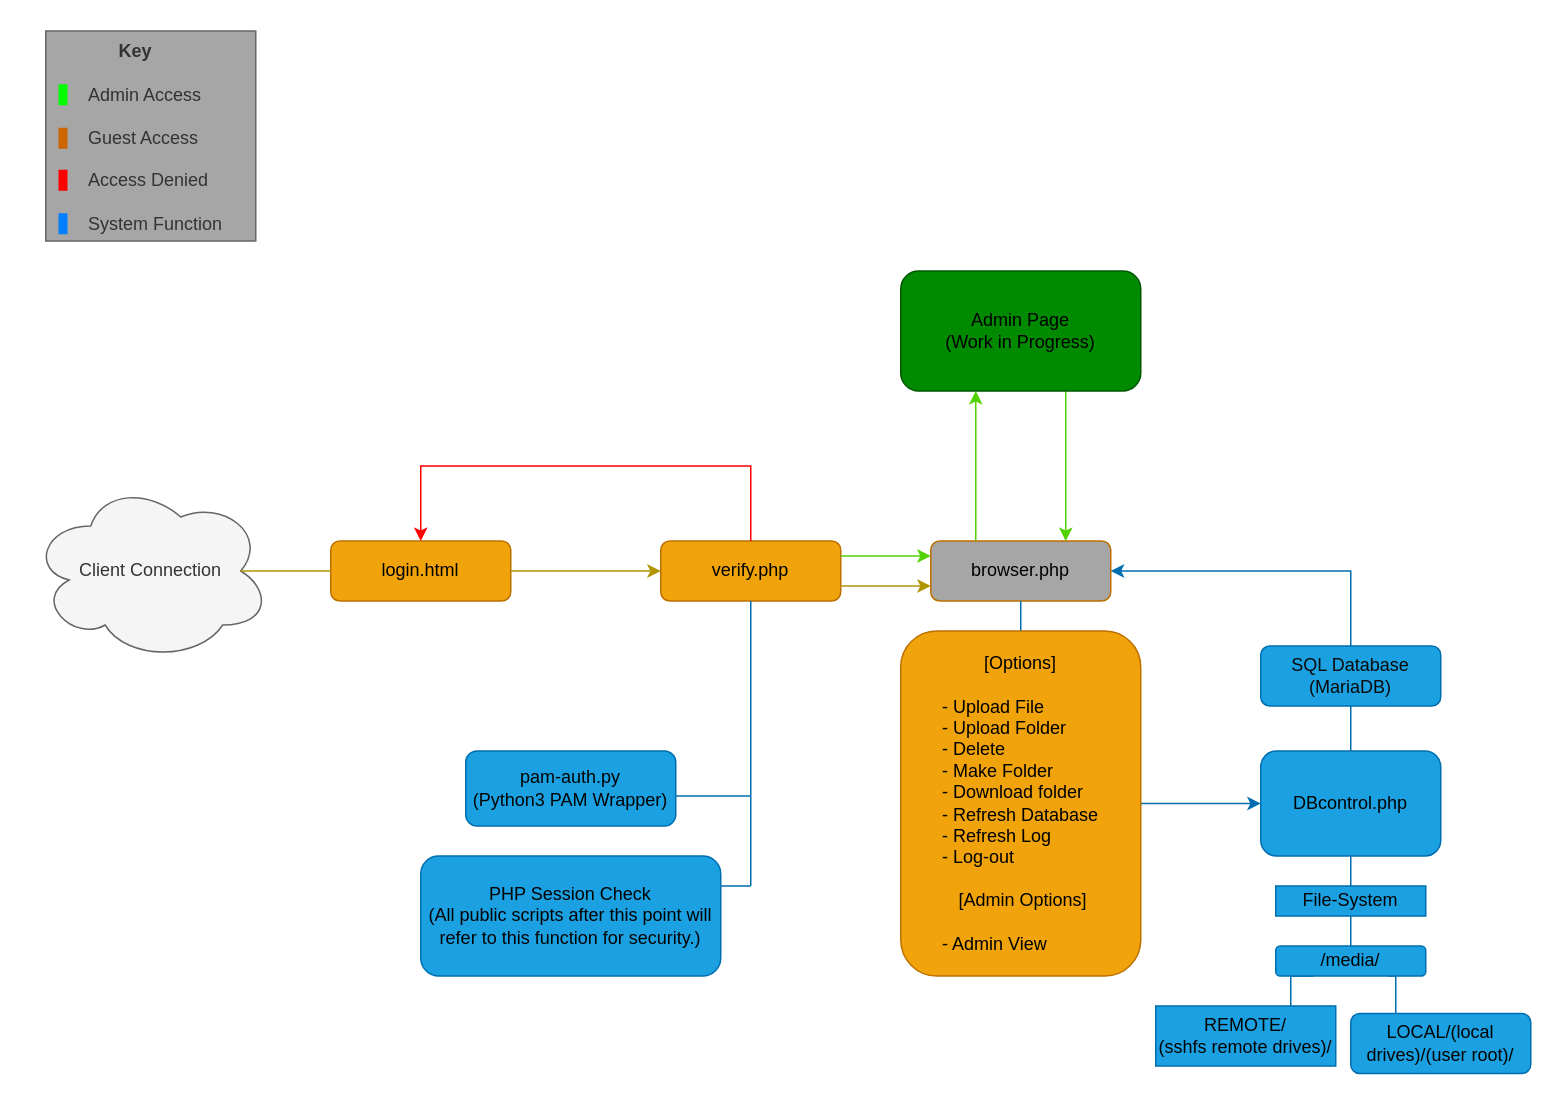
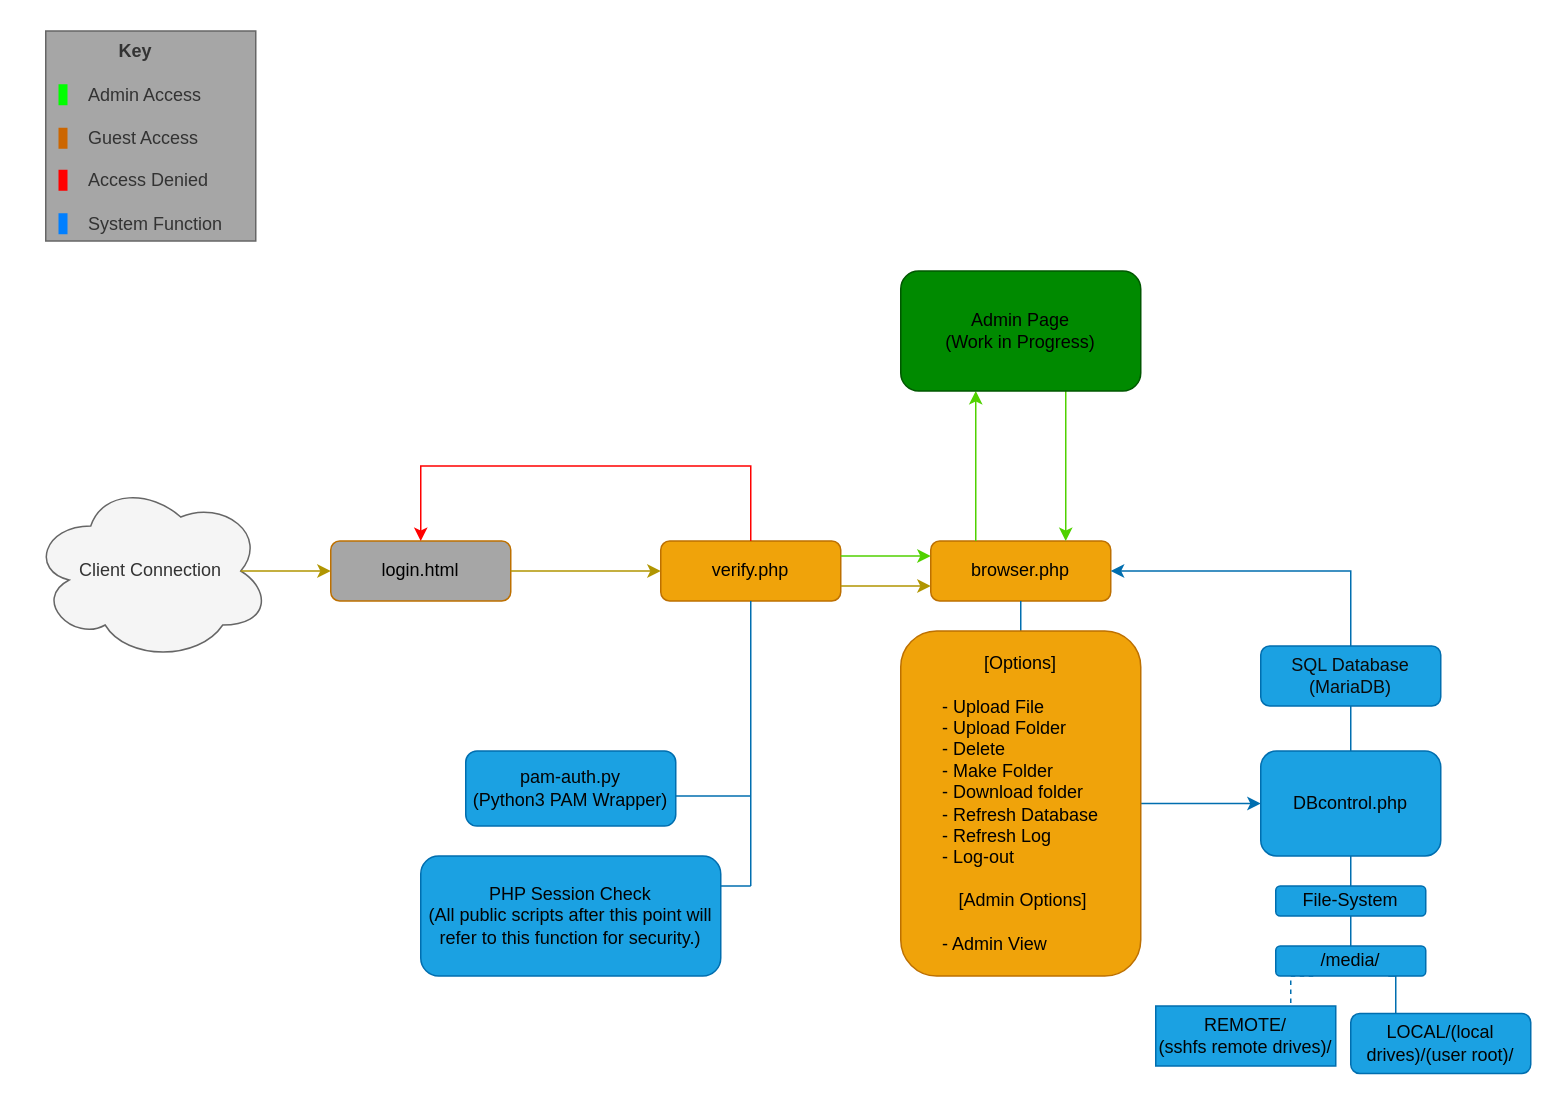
  <mxCell id="0" />
  <mxCell id="1" parent="0" />
- <mxCell id="2" value="login.html" style="rounded=1;whiteSpace=wrap;html=1;fontSize=12;glass=0;strokeWidth=1;shadow=0;fillColor=#f0a30a;fontColor=#000000;strokeColor=#BD7000;" parent="1" vertex="1"><mxGeometry x="220" y="360" width="120" height="40" as="geometry" /></mxCell>
+ <mxCell id="2" value="login.html" style="rounded=1;whiteSpace=wrap;html=1;fontSize=12;glass=0;strokeWidth=1;shadow=0;fillColor=#a6a6a6;fontColor=#000000;strokeColor=#BD7000;" parent="1" vertex="1"><mxGeometry x="220" y="360" width="120" height="40" as="geometry" /></mxCell>
  <mxCell id="3" value="verify.php" style="rounded=1;whiteSpace=wrap;html=1;fontSize=12;glass=0;strokeWidth=1;shadow=0;fillColor=#f0a30a;fontColor=#000000;strokeColor=#BD7000;" parent="1" vertex="1"><mxGeometry x="440" y="360" width="120" height="40" as="geometry" /></mxCell>
  <mxCell id="4" value="Client Connection" style="ellipse;shape=cloud;whiteSpace=wrap;html=1;fillColor=#f5f5f5;fontColor=#333333;strokeColor=#666666;" parent="1" vertex="1"><mxGeometry x="20" y="320" width="160" height="120" as="geometry" /></mxCell>
  <mxCell id="5" value="" style="endArrow=classic;html=1;rounded=0;exitX=1;exitY=0.5;exitDx=0;exitDy=0;entryX=0;entryY=0.5;entryDx=0;entryDy=0;fillColor=#e3c800;strokeColor=#B09500;" parent="1" source="2" target="3" edge="1"><mxGeometry width="50" height="50" relative="1" as="geometry"><mxPoint x="360" y="360" as="sourcePoint" /><mxPoint x="410" y="310" as="targetPoint" /></mxGeometry></mxCell>
- <mxCell id="6" value="" style="endArrow=none;html=1;rounded=0;exitX=0.875;exitY=0.5;exitDx=0;exitDy=0;exitPerimeter=0;entryX=0;entryY=0.5;entryDx=0;entryDy=0;fillColor=#e3c800;strokeColor=#B09500;" parent="1" source="4" target="2" edge="1"><mxGeometry width="50" height="50" relative="1" as="geometry"><mxPoint x="360" y="360" as="sourcePoint" /><mxPoint x="410" y="310" as="targetPoint" /></mxGeometry></mxCell>
- <mxCell id="7" value="browser.php" style="rounded=1;whiteSpace=wrap;html=1;fontSize=12;glass=0;strokeWidth=1;shadow=0;fillColor=#a6a6a6;fontColor=#000000;strokeColor=#BD7000;" parent="1" vertex="1"><mxGeometry x="620" y="360" width="120" height="40" as="geometry" /></mxCell>
+ <mxCell id="6" value="" style="endArrow=classic;html=1;rounded=0;exitX=0.875;exitY=0.5;exitDx=0;exitDy=0;exitPerimeter=0;entryX=0;entryY=0.5;entryDx=0;entryDy=0;fillColor=#e3c800;strokeColor=#B09500;" parent="1" source="4" target="2" edge="1"><mxGeometry width="50" height="50" relative="1" as="geometry"><mxPoint x="360" y="360" as="sourcePoint" /><mxPoint x="410" y="310" as="targetPoint" /></mxGeometry></mxCell>
+ <mxCell id="7" value="browser.php" style="rounded=1;whiteSpace=wrap;html=1;fontSize=12;glass=0;strokeWidth=1;shadow=0;fillColor=#f0a30a;fontColor=#000000;strokeColor=#BD7000;" parent="1" vertex="1"><mxGeometry x="620" y="360" width="120" height="40" as="geometry" /></mxCell>
  <mxCell id="8" value="" style="endArrow=classic;html=1;rounded=0;exitX=0.5;exitY=0;exitDx=0;exitDy=0;entryX=0.5;entryY=0;entryDx=0;entryDy=0;strokeColor=#FF0000;" parent="1" source="3" target="2" edge="1"><mxGeometry width="50" height="50" relative="1" as="geometry"><mxPoint x="520" y="500" as="sourcePoint" /><mxPoint x="260" y="310" as="targetPoint" /><Array as="points"><mxPoint x="500" y="310" /><mxPoint x="280" y="310" /></Array></mxGeometry></mxCell>
  <mxCell id="9" value="" style="endArrow=none;html=1;rounded=0;entryX=0.5;entryY=1;entryDx=0;entryDy=0;fillColor=#1ba1e2;strokeColor=#006EAF;" parent="1" target="3" edge="1"><mxGeometry width="50" height="50" relative="1" as="geometry"><mxPoint x="500" y="590" as="sourcePoint" /><mxPoint x="500" y="410" as="targetPoint" /></mxGeometry></mxCell>
  <mxCell id="10" value="" style="endArrow=none;html=1;rounded=0;fillColor=#1ba1e2;strokeColor=#006EAF;" parent="1" edge="1"><mxGeometry width="50" height="50" relative="1" as="geometry"><mxPoint x="500" y="590" as="sourcePoint" /><mxPoint x="450" y="590" as="targetPoint" /></mxGeometry></mxCell>
  <mxCell id="11" value="" style="endArrow=none;html=1;rounded=0;fillColor=#1ba1e2;strokeColor=#006EAF;" parent="1" edge="1"><mxGeometry width="50" height="50" relative="1" as="geometry"><mxPoint x="500" y="530" as="sourcePoint" /><mxPoint x="450" y="530" as="targetPoint" /></mxGeometry></mxCell>
  <mxCell id="12" value="" style="rounded=0;orthogonalLoop=1;jettySize=auto;html=1;exitX=1;exitY=0.5;exitDx=0;exitDy=0;fillColor=#60a917;strokeColor=#50D100;" parent="1" edge="1"><mxGeometry relative="1" as="geometry"><mxPoint x="560" y="370" as="sourcePoint" /><mxPoint x="620" y="370" as="targetPoint" /></mxGeometry></mxCell>
  <mxCell id="13" value="" style="rounded=0;orthogonalLoop=1;jettySize=auto;html=1;exitX=1;exitY=0.5;exitDx=0;exitDy=0;fillColor=#e3c800;strokeColor=#B09500;" parent="1" edge="1"><mxGeometry relative="1" as="geometry"><mxPoint x="560" y="390" as="sourcePoint" /><mxPoint x="620" y="390" as="targetPoint" /></mxGeometry></mxCell>
  <mxCell id="14" value="&lt;div&gt;pam-auth.py&lt;/div&gt;&lt;div&gt;&lt;span style=&quot;background-color: initial;&quot;&gt;(Python3 PAM Wrapper)&lt;/span&gt;&lt;br&gt;&lt;/div&gt;" style="rounded=1;whiteSpace=wrap;html=1;fontSize=12;glass=0;strokeWidth=1;shadow=0;fillColor=#1ba1e2;fontColor=#030303;strokeColor=#006EAF;" parent="1" vertex="1"><mxGeometry x="310" y="500" width="140" height="50" as="geometry" /></mxCell>
  <mxCell id="15" value="&lt;div&gt;PHP Session Check&lt;/div&gt;&lt;div&gt;(All public scripts after this point will refer to this function for security.)&lt;/div&gt;" style="rounded=1;whiteSpace=wrap;html=1;fontSize=12;glass=0;strokeWidth=1;shadow=0;fillColor=#1ba1e2;fontColor=#030303;strokeColor=#006EAF;" parent="1" vertex="1"><mxGeometry x="280" y="570" width="200" height="80" as="geometry" /></mxCell>
  <mxCell id="16" value="" style="rounded=0;orthogonalLoop=1;jettySize=auto;html=1;exitX=1;exitY=0.5;exitDx=0;exitDy=0;strokeColor=#50D100;" parent="1" edge="1"><mxGeometry relative="1" as="geometry"><mxPoint x="650" y="360" as="sourcePoint" /><mxPoint x="650" y="260" as="targetPoint" /></mxGeometry></mxCell>
  <mxCell id="17" value="" style="rounded=0;orthogonalLoop=1;jettySize=auto;html=1;exitX=1;exitY=0.5;exitDx=0;exitDy=0;strokeColor=#50D100;" parent="1" edge="1"><mxGeometry relative="1" as="geometry"><mxPoint x="710" y="260" as="sourcePoint" /><mxPoint x="710" y="360" as="targetPoint" /></mxGeometry></mxCell>
  <mxCell id="18" value="" style="endArrow=none;html=1;rounded=0;exitX=0.5;exitY=1;exitDx=0;exitDy=0;fillColor=#1ba1e2;strokeColor=#006EAF;" parent="1" source="7" edge="1"><mxGeometry width="50" height="50" relative="1" as="geometry"><mxPoint x="480" y="430" as="sourcePoint" /><mxPoint x="680" y="420" as="targetPoint" /></mxGeometry></mxCell>
  <mxCell id="19" style="edgeStyle=orthogonalEdgeStyle;rounded=0;orthogonalLoop=1;jettySize=auto;html=1;exitX=1;exitY=0.5;exitDx=0;exitDy=0;fillColor=#1ba1e2;strokeColor=#006EAF;" parent="1" source="20" edge="1"><mxGeometry relative="1" as="geometry"><mxPoint x="840" y="535" as="targetPoint" /></mxGeometry></mxCell>
  <mxCell id="20" value="&lt;div&gt;[Options]&lt;/div&gt;&lt;div&gt;&lt;br&gt;&lt;/div&gt;&lt;div style=&quot;text-align: left;&quot;&gt;- Upload File&lt;/div&gt;&lt;div style=&quot;text-align: left;&quot;&gt;- Upload Folder&lt;/div&gt;&lt;div style=&quot;text-align: left;&quot;&gt;- Delete&lt;/div&gt;&lt;div style=&quot;text-align: left;&quot;&gt;- Make Folder&lt;/div&gt;&lt;div style=&quot;text-align: left;&quot;&gt;- Download folder&lt;/div&gt;&lt;div style=&quot;text-align: left;&quot;&gt;- Refresh Database&lt;/div&gt;&lt;div style=&quot;text-align: left;&quot;&gt;- Refresh Log&lt;/div&gt;&lt;div style=&quot;text-align: left;&quot;&gt;- Log-out&lt;/div&gt;&lt;div&gt;&lt;br&gt;&lt;/div&gt;&lt;div&gt;&amp;nbsp;[Admin Options]&lt;/div&gt;&lt;div&gt;&lt;br&gt;&lt;/div&gt;&lt;div style=&quot;text-align: left;&quot;&gt;- Admin View&amp;nbsp; &amp;nbsp; &amp;nbsp; &amp;nbsp;&lt;/div&gt;" style="rounded=1;whiteSpace=wrap;html=1;fontSize=12;glass=0;strokeWidth=1;shadow=0;fillColor=#f0a30a;fontColor=#000000;strokeColor=#BD7000;" parent="1" vertex="1"><mxGeometry x="600" y="420" width="160" height="230" as="geometry" /></mxCell>
  <mxCell id="21" value="Admin Page&lt;br&gt;(Work in Progress)" style="rounded=1;whiteSpace=wrap;html=1;fontSize=12;glass=0;strokeWidth=1;shadow=0;fillColor=#008a00;fontColor=#000000;strokeColor=#005700;" parent="1" vertex="1"><mxGeometry x="600" y="180" width="160" height="80" as="geometry" /></mxCell>
  <mxCell id="22" style="edgeStyle=orthogonalEdgeStyle;rounded=0;orthogonalLoop=1;jettySize=auto;html=1;exitX=0.5;exitY=1;exitDx=0;exitDy=0;entryX=0.5;entryY=0;entryDx=0;entryDy=0;endArrow=none;endFill=0;fillColor=#1ba1e2;strokeColor=#006EAF;" parent="1" source="24" target="26" edge="1"><mxGeometry relative="1" as="geometry" /></mxCell>
  <mxCell id="23" style="edgeStyle=orthogonalEdgeStyle;rounded=0;orthogonalLoop=1;jettySize=auto;html=1;exitX=0.5;exitY=0;exitDx=0;exitDy=0;entryX=1;entryY=0.5;entryDx=0;entryDy=0;fillColor=#1ba1e2;strokeColor=#006EAF;" parent="1" source="24" target="7" edge="1"><mxGeometry relative="1" as="geometry" /></mxCell>
  <mxCell id="24" value="&lt;div&gt;SQL Database&lt;/div&gt;&lt;div&gt;(MariaDB)&lt;/div&gt;" style="rounded=1;whiteSpace=wrap;html=1;fontSize=12;glass=0;strokeWidth=1;shadow=0;fillColor=#1ba1e2;strokeColor=#006EAF;fontColor=#0A0A0A;" parent="1" vertex="1"><mxGeometry x="840" y="430" width="120" height="40" as="geometry" /></mxCell>
  <mxCell id="25" style="edgeStyle=orthogonalEdgeStyle;rounded=0;orthogonalLoop=1;jettySize=auto;html=1;exitX=0.5;exitY=1;exitDx=0;exitDy=0;entryX=0.5;entryY=0;entryDx=0;entryDy=0;endArrow=none;endFill=0;fillColor=#1ba1e2;strokeColor=#006EAF;" parent="1" source="26" target="28" edge="1"><mxGeometry relative="1" as="geometry" /></mxCell>
  <mxCell id="26" value="DBcontrol.php" style="rounded=1;whiteSpace=wrap;html=1;fontSize=12;glass=0;strokeWidth=1;shadow=0;fillColor=#1ba1e2;fontColor=#030303;strokeColor=#006EAF;" parent="1" vertex="1"><mxGeometry x="840" y="500" width="120" height="70" as="geometry" /></mxCell>
  <mxCell id="27" style="edgeStyle=orthogonalEdgeStyle;rounded=0;orthogonalLoop=1;jettySize=auto;html=1;exitX=0.5;exitY=1;exitDx=0;exitDy=0;entryX=0.5;entryY=0;entryDx=0;entryDy=0;endArrow=none;endFill=0;fillColor=#1ba1e2;strokeColor=#006EAF;" parent="1" source="28" target="31" edge="1"><mxGeometry relative="1" as="geometry" /></mxCell>
- <mxCell id="28" value="File-System" style="whiteSpace=wrap;html=1;fontSize=12;glass=0;strokeWidth=1;shadow=0;fillColor=#1ba1e2;fontColor=#030303;strokeColor=#006EAF;rounded=0;" parent="1" vertex="1"><mxGeometry x="850" y="590" width="100" height="20" as="geometry" /></mxCell>
+ <mxCell id="28" value="File-System" style="rounded=1;whiteSpace=wrap;html=1;fontSize=12;glass=0;strokeWidth=1;shadow=0;fillColor=#1ba1e2;fontColor=#030303;strokeColor=#006EAF;" parent="1" vertex="1"><mxGeometry x="850" y="590" width="100" height="20" as="geometry" /></mxCell>
  <mxCell id="29" style="edgeStyle=orthogonalEdgeStyle;rounded=0;orthogonalLoop=1;jettySize=auto;html=1;exitX=0.75;exitY=1;exitDx=0;exitDy=0;entryX=0.25;entryY=0;entryDx=0;entryDy=0;endArrow=none;endFill=0;fillColor=#1ba1e2;strokeColor=#006EAF;" parent="1" source="31" target="33" edge="1"><mxGeometry relative="1" as="geometry" /></mxCell>
- <mxCell id="30" style="edgeStyle=orthogonalEdgeStyle;rounded=0;orthogonalLoop=1;jettySize=auto;html=1;exitX=0.25;exitY=1;exitDx=0;exitDy=0;entryX=0.75;entryY=0;entryDx=0;entryDy=0;endArrow=none;endFill=0;fillColor=#1ba1e2;strokeColor=#006EAF;" parent="1" source="31" target="32" edge="1"><mxGeometry relative="1" as="geometry" /></mxCell>
+ <mxCell id="30" style="edgeStyle=orthogonalEdgeStyle;rounded=0;orthogonalLoop=1;jettySize=auto;html=1;exitX=0.25;exitY=1;exitDx=0;exitDy=0;entryX=0.75;entryY=0;entryDx=0;entryDy=0;endArrow=none;endFill=0;fillColor=#1ba1e2;strokeColor=#006EAF;dashed=1;" parent="1" source="31" target="32" edge="1"><mxGeometry relative="1" as="geometry" /></mxCell>
  <mxCell id="31" value="/media/" style="rounded=1;whiteSpace=wrap;html=1;fontSize=12;glass=0;strokeWidth=1;shadow=0;fillColor=#1ba1e2;fontColor=#030303;strokeColor=#006EAF;" parent="1" vertex="1"><mxGeometry x="850" y="630" width="100" height="20" as="geometry" /></mxCell>
  <mxCell id="32" value="&lt;div&gt;REMOTE/&lt;/div&gt;&lt;div&gt;(sshfs remote drives)/&lt;/div&gt;" style="whiteSpace=wrap;html=1;fontSize=12;glass=0;strokeWidth=1;shadow=0;fillColor=#1ba1e2;fontColor=#030303;strokeColor=#006EAF;rounded=0;" parent="1" vertex="1"><mxGeometry x="770" y="670" width="120" height="40" as="geometry" /></mxCell>
  <mxCell id="33" value="LOCAL/(local drives)/(user root)/" style="rounded=1;whiteSpace=wrap;html=1;fontSize=12;glass=0;strokeWidth=1;shadow=0;fillColor=#1ba1e2;fontColor=#030303;strokeColor=#006EAF;" parent="1" vertex="1"><mxGeometry x="900" y="675" width="120" height="40" as="geometry" /></mxCell>
  <mxCell id="34" value="&lt;div style=&quot;text-align: center;&quot;&gt;&lt;span style=&quot;background-color: initial;&quot;&gt;&lt;b&gt;Key&lt;/b&gt;&lt;/span&gt;&lt;/div&gt;&lt;div&gt;&lt;span style=&quot;background-color: initial;&quot;&gt;&lt;br&gt;&lt;/span&gt;&lt;/div&gt;&lt;div&gt;&lt;span style=&quot;background-color: initial;&quot;&gt;&amp;nbsp; &lt;/span&gt;&lt;span style=&quot;background-color: rgb(0, 255, 0);&quot;&gt;&amp;nbsp; &lt;/span&gt;&lt;span style=&quot;background-color: initial; white-space: pre;&quot;&gt;&#09;&lt;/span&gt;Admin Access&lt;br&gt;&lt;/div&gt;&lt;div style=&quot;&quot;&gt;&lt;br&gt;&lt;/div&gt;&lt;div style=&quot;&quot;&gt;&lt;span style=&quot;background-color: initial;&quot;&gt;&amp;nbsp;&amp;nbsp;&lt;/span&gt;&lt;span style=&quot;background-color: rgb(204, 102, 0);&quot;&gt;&amp;nbsp;&amp;nbsp;&lt;/span&gt;&lt;span style=&quot;background-color: initial; white-space: pre;&quot;&gt;&#09;&lt;/span&gt;Guest Access&lt;/div&gt;&lt;div style=&quot;&quot;&gt;&lt;br&gt;&lt;/div&gt;&lt;div style=&quot;&quot;&gt;&lt;span style=&quot;background-color: initial;&quot;&gt;&amp;nbsp;&amp;nbsp;&lt;/span&gt;&lt;span style=&quot;background-color: rgb(255, 0, 0);&quot;&gt;&amp;nbsp;&amp;nbsp;&lt;/span&gt;&lt;span style=&quot;background-color: initial; white-space: pre;&quot;&gt;&#09;&lt;/span&gt;Access Denied&lt;/div&gt;&lt;div style=&quot;&quot;&gt;&lt;br&gt;&lt;/div&gt;&lt;div style=&quot;&quot;&gt;&lt;span style=&quot;background-color: initial;&quot;&gt;&amp;nbsp;&amp;nbsp;&lt;/span&gt;&lt;span style=&quot;background-color: rgb(0, 127, 255);&quot;&gt;&amp;nbsp;&amp;nbsp;&lt;/span&gt;&lt;span style=&quot;background-color: initial; white-space: pre;&quot;&gt;&#09;&lt;/span&gt;System Function&lt;/div&gt;" style="whiteSpace=wrap;html=1;aspect=fixed;fillColor=#A6A6A6;strokeColor=#666666;fontColor=#333333;verticalAlign=top;align=left;" vertex="1" parent="1"><mxGeometry x="30" y="20" width="140" height="140" as="geometry" /></mxCell>
